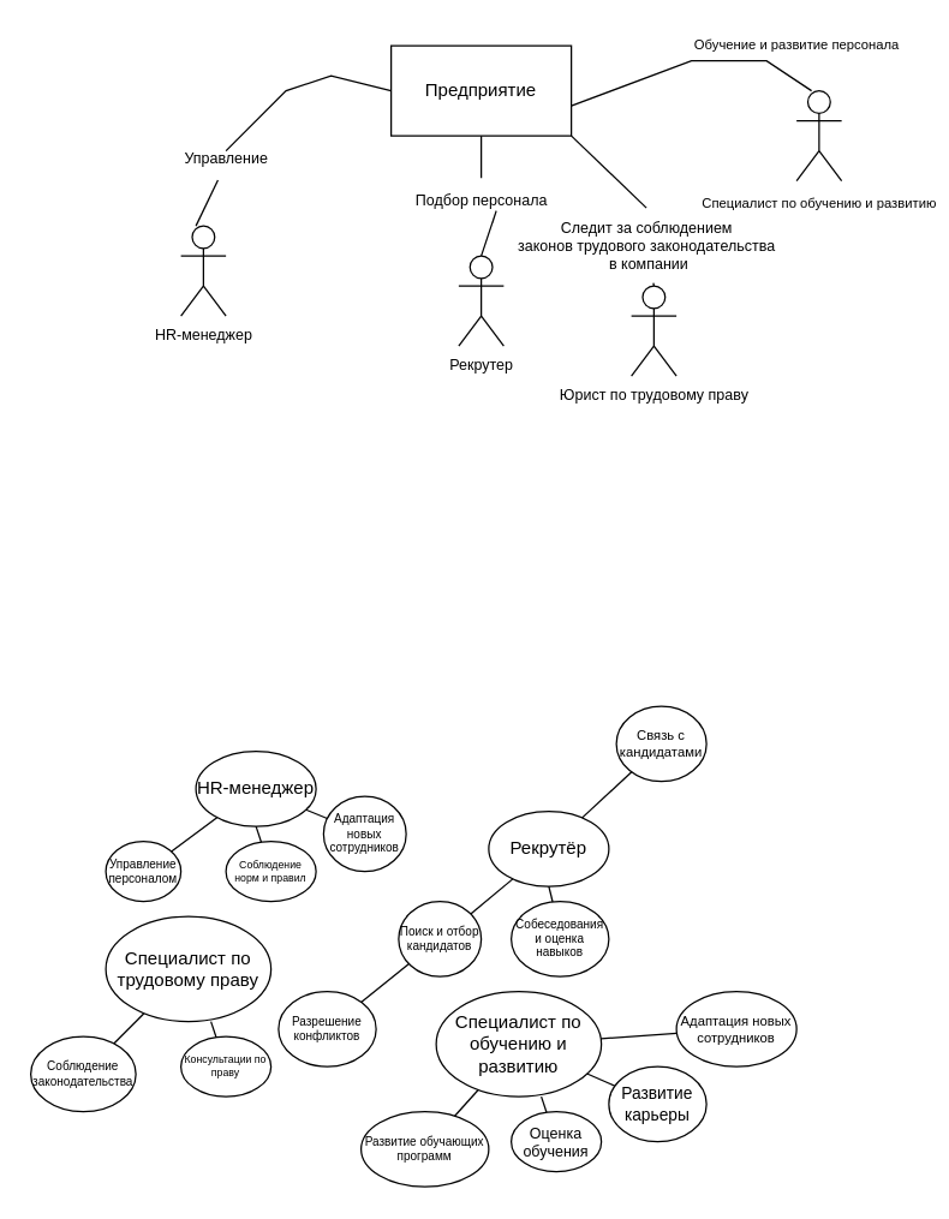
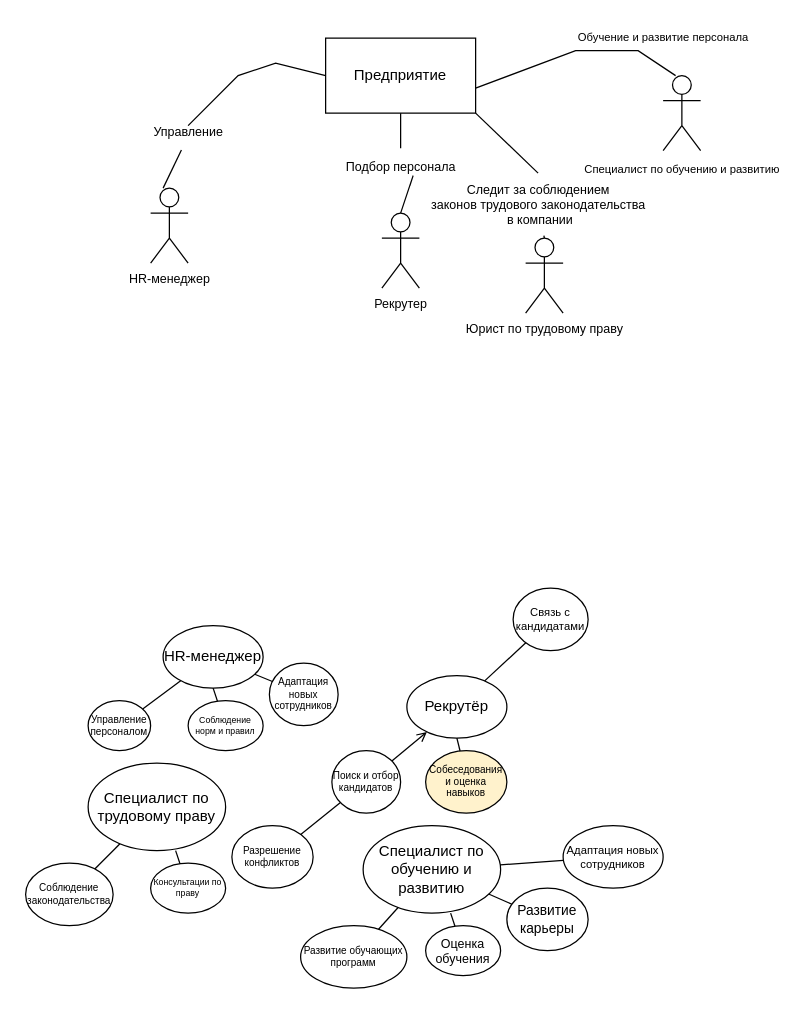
  <mxCell id="0" />
  <mxCell id="1" parent="0" />
  <mxCell id="2" value="Предприятие" style="rounded=0;whiteSpace=wrap;html=1;" vertex="1" parent="1"><mxGeometry x="260" y="30" width="120" height="60" as="geometry" /></mxCell>
  <mxCell id="3" value="" style="endArrow=none;html=1;rounded=0;entryX=0;entryY=0.5;entryDx=0;entryDy=0;exitX=0.6;exitY=0.067;exitDx=0;exitDy=0;exitPerimeter=0;" edge="1" parent="1" source="17" target="2"><mxGeometry width="50" height="50" relative="1" as="geometry"><mxPoint x="130" y="150" as="sourcePoint" /><mxPoint x="310" y="170" as="targetPoint" /><Array as="points"><mxPoint x="150" y="100" /><mxPoint x="190" y="60" /><mxPoint x="220" y="50" /></Array></mxGeometry></mxCell>
  <mxCell id="4" value="" style="endArrow=none;html=1;rounded=0;" edge="1" parent="1" source="15" target="2"><mxGeometry width="50" height="50" relative="1" as="geometry"><mxPoint x="320" y="170" as="sourcePoint" /><mxPoint x="310" y="170" as="targetPoint" /><Array as="points" /></mxGeometry></mxCell>
  <mxCell id="5" value="HR-менеджер" style="shape=umlActor;verticalLabelPosition=bottom;verticalAlign=top;html=1;outlineConnect=0;movable=1;resizable=1;rotatable=1;deletable=1;editable=1;locked=0;connectable=1;fontSize=10;" vertex="1" parent="1"><mxGeometry x="120" y="150" width="30" height="60" as="geometry" /></mxCell>
  <mxCell id="6" value="Рекрутер" style="shape=umlActor;verticalLabelPosition=bottom;verticalAlign=top;html=1;outlineConnect=0;fontSize=10;" vertex="1" parent="1"><mxGeometry x="305" y="170" width="30" height="60" as="geometry" /></mxCell>
  <mxCell id="7" value="" style="endArrow=none;html=1;rounded=0;" edge="1" parent="1"><mxGeometry width="50" height="50" relative="1" as="geometry"><mxPoint x="380" y="70" as="sourcePoint" /><mxPoint x="540" y="60" as="targetPoint" /><Array as="points"><mxPoint x="460" y="40" /><mxPoint x="510" y="40" /></Array></mxGeometry></mxCell>
  <mxCell id="8" value="&lt;font style=&quot;font-size: 9px;&quot;&gt;Специалист по обучению и развитию&lt;/font&gt;" style="shape=umlActor;verticalLabelPosition=bottom;verticalAlign=top;html=1;outlineConnect=0;" vertex="1" parent="1"><mxGeometry x="530" y="60" width="30" height="60" as="geometry" /></mxCell>
  <mxCell id="9" value="Обучение и развитие персонала&lt;br style=&quot;font-size: 9px;&quot;&gt;" style="text;html=1;align=center;verticalAlign=middle;resizable=0;points=[];autosize=1;strokeColor=none;fillColor=none;fontSize=9;" vertex="1" parent="1"><mxGeometry x="450" y="20" width="160" height="20" as="geometry" /></mxCell>
  <mxCell id="10" value="Юрист по трудовому праву" style="shape=umlActor;verticalLabelPosition=bottom;verticalAlign=top;html=1;outlineConnect=0;fontSize=10;" vertex="1" parent="1"><mxGeometry x="420" y="190" width="30" height="60" as="geometry" /></mxCell>
  <mxCell id="11" value="" style="endArrow=none;html=1;rounded=0;exitX=0.5;exitY=0;exitDx=0;exitDy=0;exitPerimeter=0;" edge="1" parent="1" source="13"><mxGeometry width="50" height="50" relative="1" as="geometry"><mxPoint x="450" y="180" as="sourcePoint" /><mxPoint x="380" y="90" as="targetPoint" /></mxGeometry></mxCell>
  <mxCell id="12" value="" style="endArrow=none;html=1;rounded=0;exitX=0.5;exitY=0;exitDx=0;exitDy=0;exitPerimeter=0;" edge="1" parent="1" source="10" target="13"><mxGeometry width="50" height="50" relative="1" as="geometry"><mxPoint x="435" y="190" as="sourcePoint" /><mxPoint x="380" y="90" as="targetPoint" /></mxGeometry></mxCell>
  <mxCell id="13" value="Следит за соблюдением &lt;br style=&quot;font-size: 10px;&quot;&gt;законов трудового законодательства&lt;br&gt;&amp;nbsp;в компании" style="text;html=1;align=center;verticalAlign=middle;resizable=0;points=[];autosize=1;strokeColor=none;fillColor=none;fontSize=10;" vertex="1" parent="1"><mxGeometry x="335" y="138" width="190" height="50" as="geometry" /></mxCell>
  <mxCell id="14" value="" style="endArrow=none;html=1;rounded=0;entryX=0.567;entryY=1.006;entryDx=0;entryDy=0;entryPerimeter=0;" edge="1" parent="1" target="15"><mxGeometry width="50" height="50" relative="1" as="geometry"><mxPoint x="320" y="170" as="sourcePoint" /><mxPoint x="324" y="90" as="targetPoint" /><Array as="points"><mxPoint x="330" y="140" /></Array></mxGeometry></mxCell>
  <mxCell id="15" value="Подбор персонала" style="text;html=1;align=center;verticalAlign=middle;resizable=0;points=[];autosize=1;strokeColor=none;fillColor=none;fontSize=10;" vertex="1" parent="1"><mxGeometry x="265" y="118" width="110" height="30" as="geometry" /></mxCell>
  <mxCell id="16" value="" style="endArrow=none;html=1;rounded=0;entryX=0.433;entryY=0.985;entryDx=0;entryDy=0;entryPerimeter=0;" edge="1" parent="1" target="17"><mxGeometry width="50" height="50" relative="1" as="geometry"><mxPoint x="130" y="150" as="sourcePoint" /><mxPoint x="260" y="60" as="targetPoint" /><Array as="points" /></mxGeometry></mxCell>
  <mxCell id="17" value="Управление" style="text;html=1;align=center;verticalAlign=middle;resizable=0;points=[];autosize=1;strokeColor=none;fillColor=none;fontSize=10;" vertex="1" parent="1"><mxGeometry x="110" y="90" width="80" height="30" as="geometry" /></mxCell>
  <mxCell id="18" value="HR-менеджер" style="ellipse;whiteSpace=wrap;html=1;" vertex="1" parent="1"><mxGeometry x="130" y="500" width="80" height="50" as="geometry" /></mxCell>
  <mxCell id="19" value="" style="endArrow=none;html=1;rounded=0;" edge="1" parent="1" source="20" target="18"><mxGeometry width="50" height="50" relative="1" as="geometry"><mxPoint x="100" y="560" as="sourcePoint" /><mxPoint x="130" y="530" as="targetPoint" /></mxGeometry></mxCell>
  <mxCell id="20" value="Управление персоналом" style="ellipse;whiteSpace=wrap;html=1;fontSize=8;" vertex="1" parent="1"><mxGeometry x="70" y="560" width="50" height="40" as="geometry" /></mxCell>
  <mxCell id="21" value="Соблюдение норм и правил" style="ellipse;whiteSpace=wrap;html=1;fontSize=7;" vertex="1" parent="1"><mxGeometry x="150" y="560" width="60" height="40" as="geometry" /></mxCell>
  <mxCell id="22" value="" style="endArrow=none;html=1;rounded=0;" edge="1" parent="1" source="21"><mxGeometry width="50" height="50" relative="1" as="geometry"><mxPoint x="120" y="600" as="sourcePoint" /><mxPoint x="170" y="550" as="targetPoint" /></mxGeometry></mxCell>
  <mxCell id="23" value="Адаптация новых сотрудников" style="ellipse;whiteSpace=wrap;html=1;fontSize=8;" vertex="1" parent="1"><mxGeometry x="215" y="530" width="55" height="50" as="geometry" /></mxCell>
  <mxCell id="24" value="" style="endArrow=none;html=1;rounded=0;" edge="1" parent="1" source="23" target="18"><mxGeometry width="50" height="50" relative="1" as="geometry"><mxPoint x="210" y="580" as="sourcePoint" /><mxPoint x="260" y="530" as="targetPoint" /></mxGeometry></mxCell>
  <mxCell id="25" value="Рекрутёр" style="ellipse;whiteSpace=wrap;html=1;" vertex="1" parent="1"><mxGeometry x="325" y="540" width="80" height="50" as="geometry" /></mxCell>
- <mxCell id="26" value="" style="endArrow=none;html=1;rounded=0;" edge="1" parent="1" source="27" target="25"><mxGeometry width="50" height="50" relative="1" as="geometry"><mxPoint x="295" y="600" as="sourcePoint" /><mxPoint x="325" y="570" as="targetPoint" /></mxGeometry></mxCell>
+ <mxCell id="26" value="" style="endArrow=open;html=1;rounded=0;" edge="1" parent="1" source="27" target="25"><mxGeometry width="50" height="50" relative="1" as="geometry"><mxPoint x="295" y="600" as="sourcePoint" /><mxPoint x="325" y="570" as="targetPoint" /></mxGeometry></mxCell>
  <mxCell id="27" value="Поиск и отбор кандидатов" style="ellipse;whiteSpace=wrap;html=1;fontSize=8;" vertex="1" parent="1"><mxGeometry x="265" y="600" width="55" height="50" as="geometry" /></mxCell>
- <mxCell id="28" value="Собеседования и оценка навыков" style="ellipse;whiteSpace=wrap;html=1;fontSize=8;" vertex="1" parent="1"><mxGeometry x="340" y="600" width="65" height="50" as="geometry" /></mxCell>
+ <mxCell id="28" value="Собеседования и оценка навыков" style="ellipse;whiteSpace=wrap;html=1;fontSize=8;fillColor=#fff2cc;" vertex="1" parent="1"><mxGeometry x="340" y="600" width="65" height="50" as="geometry" /></mxCell>
  <mxCell id="29" value="" style="endArrow=none;html=1;rounded=0;" edge="1" parent="1" source="28"><mxGeometry width="50" height="50" relative="1" as="geometry"><mxPoint x="315" y="640" as="sourcePoint" /><mxPoint x="365" y="590" as="targetPoint" /></mxGeometry></mxCell>
  <mxCell id="30" value="Связь с кандидатами" style="ellipse;whiteSpace=wrap;html=1;fontSize=9;" vertex="1" parent="1"><mxGeometry x="410" y="470" width="60" height="50" as="geometry" /></mxCell>
  <mxCell id="31" value="" style="endArrow=none;html=1;rounded=0;" edge="1" parent="1" source="30" target="25"><mxGeometry width="50" height="50" relative="1" as="geometry"><mxPoint x="405" y="620" as="sourcePoint" /><mxPoint x="455" y="570" as="targetPoint" /></mxGeometry></mxCell>
  <mxCell id="32" value="Специалист по трудовому праву" style="ellipse;whiteSpace=wrap;html=1;" vertex="1" parent="1"><mxGeometry x="70" y="610" width="110" height="70" as="geometry" /></mxCell>
  <mxCell id="33" value="" style="endArrow=none;html=1;rounded=0;" edge="1" parent="1" source="34" target="32"><mxGeometry width="50" height="50" relative="1" as="geometry"><mxPoint x="70" y="690" as="sourcePoint" /><mxPoint x="100" y="660" as="targetPoint" /></mxGeometry></mxCell>
  <mxCell id="34" value="Соблюдение законодательства" style="ellipse;whiteSpace=wrap;html=1;fontSize=8;" vertex="1" parent="1"><mxGeometry x="20" y="690" width="70" height="50" as="geometry" /></mxCell>
  <mxCell id="35" value="Консультации по праву" style="ellipse;whiteSpace=wrap;html=1;fontSize=7;" vertex="1" parent="1"><mxGeometry x="120" y="690" width="60" height="40" as="geometry" /></mxCell>
  <mxCell id="36" value="" style="endArrow=none;html=1;rounded=0;" edge="1" parent="1" source="35"><mxGeometry width="50" height="50" relative="1" as="geometry"><mxPoint x="90" y="730" as="sourcePoint" /><mxPoint x="140" y="680" as="targetPoint" /></mxGeometry></mxCell>
  <mxCell id="37" value="Разрешение конфликтов" style="ellipse;whiteSpace=wrap;html=1;fontSize=8;" vertex="1" parent="1"><mxGeometry x="185" y="660" width="65" height="50" as="geometry" /></mxCell>
  <mxCell id="38" value="" style="endArrow=none;html=1;rounded=0;" edge="1" parent="1" source="37" target="27"><mxGeometry width="50" height="50" relative="1" as="geometry"><mxPoint x="180" y="710" as="sourcePoint" /><mxPoint x="230" y="660" as="targetPoint" /></mxGeometry></mxCell>
  <mxCell id="39" value="Специалист по обучению и развитию" style="ellipse;whiteSpace=wrap;html=1;" vertex="1" parent="1"><mxGeometry x="290" y="660" width="110" height="70" as="geometry" /></mxCell>
  <mxCell id="40" value="" style="endArrow=none;html=1;rounded=0;" edge="1" parent="1" source="41" target="39"><mxGeometry width="50" height="50" relative="1" as="geometry"><mxPoint x="290" y="740" as="sourcePoint" /><mxPoint x="320" y="710" as="targetPoint" /></mxGeometry></mxCell>
  <mxCell id="41" value="Развитие обучающих программ" style="ellipse;whiteSpace=wrap;html=1;fontSize=8;" vertex="1" parent="1"><mxGeometry x="240" y="740" width="85" height="50" as="geometry" /></mxCell>
  <mxCell id="42" value="Оценка обучения" style="ellipse;whiteSpace=wrap;html=1;fontSize=10;" vertex="1" parent="1"><mxGeometry x="340" y="740" width="60" height="40" as="geometry" /></mxCell>
  <mxCell id="43" value="" style="endArrow=none;html=1;rounded=0;" edge="1" parent="1" source="42"><mxGeometry width="50" height="50" relative="1" as="geometry"><mxPoint x="310" y="780" as="sourcePoint" /><mxPoint x="360" y="730" as="targetPoint" /></mxGeometry></mxCell>
  <mxCell id="44" value="Развитие карьеры" style="ellipse;whiteSpace=wrap;html=1;fontSize=11;" vertex="1" parent="1"><mxGeometry x="405" y="710" width="65" height="50" as="geometry" /></mxCell>
  <mxCell id="45" value="" style="endArrow=none;html=1;rounded=0;" edge="1" parent="1" source="44" target="39"><mxGeometry width="50" height="50" relative="1" as="geometry"><mxPoint x="400" y="760" as="sourcePoint" /><mxPoint x="450" y="710" as="targetPoint" /></mxGeometry></mxCell>
  <mxCell id="46" value="" style="endArrow=none;html=1;rounded=0;" edge="1" parent="1" source="39" target="47"><mxGeometry width="50" height="50" relative="1" as="geometry"><mxPoint x="400" y="690" as="sourcePoint" /><mxPoint x="470" y="680" as="targetPoint" /></mxGeometry></mxCell>
  <mxCell id="47" value="Адаптация новых сотрудников" style="ellipse;whiteSpace=wrap;html=1;fontSize=9;" vertex="1" parent="1"><mxGeometry x="450" y="660" width="80" height="50" as="geometry" /></mxCell>
